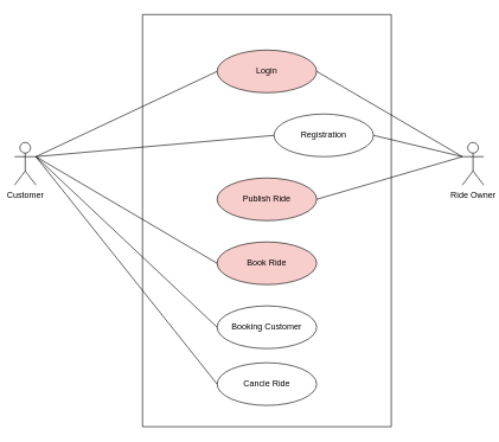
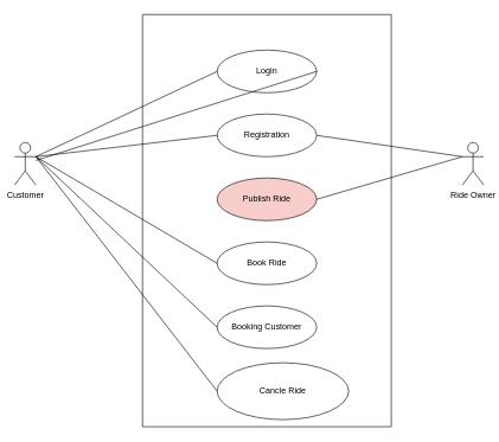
  <mxCell id="0" />
  <mxCell id="1" parent="0" />
  <mxCell id="2" value="" style="swimlane;startSize=0;" vertex="1" parent="1"><mxGeometry x="200" y="20" width="350" height="580" as="geometry" /></mxCell>
- <mxCell id="3" value="Login" style="ellipse;whiteSpace=wrap;html=1;fillColor=#f8cecc;" vertex="1" parent="2"><mxGeometry x="105" y="50" width="140" height="60" as="geometry" /></mxCell>
+ <mxCell id="3" value="Login" style="ellipse;whiteSpace=wrap;html=1;" vertex="1" parent="2"><mxGeometry x="105" y="50" width="140" height="60" as="geometry" /></mxCell>
  <mxCell id="4" style="edgeStyle=orthogonalEdgeStyle;rounded=0;orthogonalLoop=1;jettySize=auto;html=1;exitX=0.5;exitY=1;exitDx=0;exitDy=0;" edge="1" parent="2" source="3" target="3"><mxGeometry relative="1" as="geometry" /></mxCell>
  <mxCell id="5" value="Booking Customer" style="ellipse;whiteSpace=wrap;html=1;" vertex="1" parent="2"><mxGeometry x="105" y="410" width="140" height="60" as="geometry" /></mxCell>
- <mxCell id="6" value="Book Ride" style="ellipse;whiteSpace=wrap;html=1;fillColor=#f8cecc;" vertex="1" parent="2"><mxGeometry x="105" y="320" width="140" height="60" as="geometry" /></mxCell>
+ <mxCell id="6" value="Book Ride" style="ellipse;whiteSpace=wrap;html=1;" vertex="1" parent="2"><mxGeometry x="105" y="320" width="140" height="60" as="geometry" /></mxCell>
  <mxCell id="7" value="Publish Ride" style="ellipse;whiteSpace=wrap;html=1;fillColor=#f8cecc;" vertex="1" parent="2"><mxGeometry x="105" y="230" width="140" height="60" as="geometry" /></mxCell>
- <mxCell id="8" value="Registration" style="ellipse;whiteSpace=wrap;html=1;" vertex="1" parent="2"><mxGeometry x="185" y="140" width="140" height="60" as="geometry" /></mxCell>
- <mxCell id="9" value="Cancle Ride" style="ellipse;whiteSpace=wrap;html=1;" vertex="1" parent="2"><mxGeometry x="105" y="490" width="140" height="60" as="geometry" /></mxCell>
+ <mxCell id="8" value="Registration" style="ellipse;whiteSpace=wrap;html=1;" vertex="1" parent="2"><mxGeometry x="105" y="140" width="140" height="60" as="geometry" /></mxCell>
+ <mxCell id="9" value="Cancle Ride" style="ellipse;whiteSpace=wrap;html=1;" vertex="1" parent="2"><mxGeometry x="105" y="490" width="185" height="80" as="geometry" /></mxCell>
  <mxCell id="10" value="" style="endArrow=none;html=1;rounded=0;entryX=0;entryY=0.5;entryDx=0;entryDy=0;" edge="1" parent="2" target="5"><mxGeometry width="50" height="50" relative="1" as="geometry"><mxPoint x="-150" y="200" as="sourcePoint" /><mxPoint x="-50" y="280" as="targetPoint" /></mxGeometry></mxCell>
  <mxCell id="11" value="Customer" style="shape=umlActor;verticalLabelPosition=bottom;verticalAlign=top;html=1;outlineConnect=0;" vertex="1" parent="1"><mxGeometry x="20" y="200" width="30" height="60" as="geometry" /></mxCell>
  <mxCell id="12" value="" style="endArrow=none;html=1;rounded=0;entryX=0;entryY=0.5;entryDx=0;entryDy=0;" edge="1" parent="1" target="3"><mxGeometry width="50" height="50" relative="1" as="geometry"><mxPoint x="50" y="220" as="sourcePoint" /><mxPoint x="100" y="170" as="targetPoint" /></mxGeometry></mxCell>
  <mxCell id="13" value="" style="endArrow=none;html=1;rounded=0;entryX=0;entryY=0.5;entryDx=0;entryDy=0;" edge="1" parent="1" target="8"><mxGeometry width="50" height="50" relative="1" as="geometry"><mxPoint x="50" y="220" as="sourcePoint" /><mxPoint x="315" y="110" as="targetPoint" /></mxGeometry></mxCell>
  <mxCell id="14" value="" style="endArrow=none;html=1;rounded=0;entryX=0;entryY=0.5;entryDx=0;entryDy=0;" edge="1" parent="1" target="6"><mxGeometry width="50" height="50" relative="1" as="geometry"><mxPoint x="50" y="220" as="sourcePoint" /><mxPoint x="315" y="200" as="targetPoint" /></mxGeometry></mxCell>
  <mxCell id="15" value="" style="endArrow=none;html=1;rounded=0;entryX=0;entryY=0.5;entryDx=0;entryDy=0;" edge="1" parent="1" target="9"><mxGeometry width="50" height="50" relative="1" as="geometry"><mxPoint x="50" y="220" as="sourcePoint" /><mxPoint x="170" y="440" as="targetPoint" /></mxGeometry></mxCell>
  <mxCell id="16" value="Ride Owner" style="shape=umlActor;verticalLabelPosition=bottom;verticalAlign=top;html=1;outlineConnect=0;" vertex="1" parent="1"><mxGeometry x="650" y="200" width="30" height="60" as="geometry" /></mxCell>
- <mxCell id="17" value="" style="endArrow=none;html=1;rounded=0;entryX=0;entryY=0.333;entryDx=0;entryDy=0;exitX=1;exitY=0.5;exitDx=0;exitDy=0;entryPerimeter=0;" edge="1" parent="1" source="3" target="16"><mxGeometry width="50" height="50" relative="1" as="geometry"><mxPoint x="500" y="210" as="sourcePoint" /><mxPoint x="755" y="90" as="targetPoint" /></mxGeometry></mxCell>
+ <mxCell id="17" value="" style="endArrow=none;html=1;rounded=0;exitX=1;exitY=0.5;exitDx=0;exitDy=0;" edge="1" parent="1" source="3" target="11"><mxGeometry width="50" height="50" relative="1" as="geometry"><mxPoint x="500" y="210" as="sourcePoint" /><mxPoint x="755" y="90" as="targetPoint" /></mxGeometry></mxCell>
  <mxCell id="18" value="" style="endArrow=none;html=1;rounded=0;exitX=1;exitY=0.5;exitDx=0;exitDy=0;" edge="1" parent="1"><mxGeometry width="50" height="50" relative="1" as="geometry"><mxPoint x="445" y="280" as="sourcePoint" /><mxPoint x="650" y="220" as="targetPoint" /></mxGeometry></mxCell>
  <mxCell id="19" value="" style="endArrow=none;html=1;rounded=0;exitX=1;exitY=0.5;exitDx=0;exitDy=0;" edge="1" parent="1" source="8"><mxGeometry width="50" height="50" relative="1" as="geometry"><mxPoint x="465" y="120" as="sourcePoint" /><mxPoint x="650" y="220" as="targetPoint" /></mxGeometry></mxCell>
